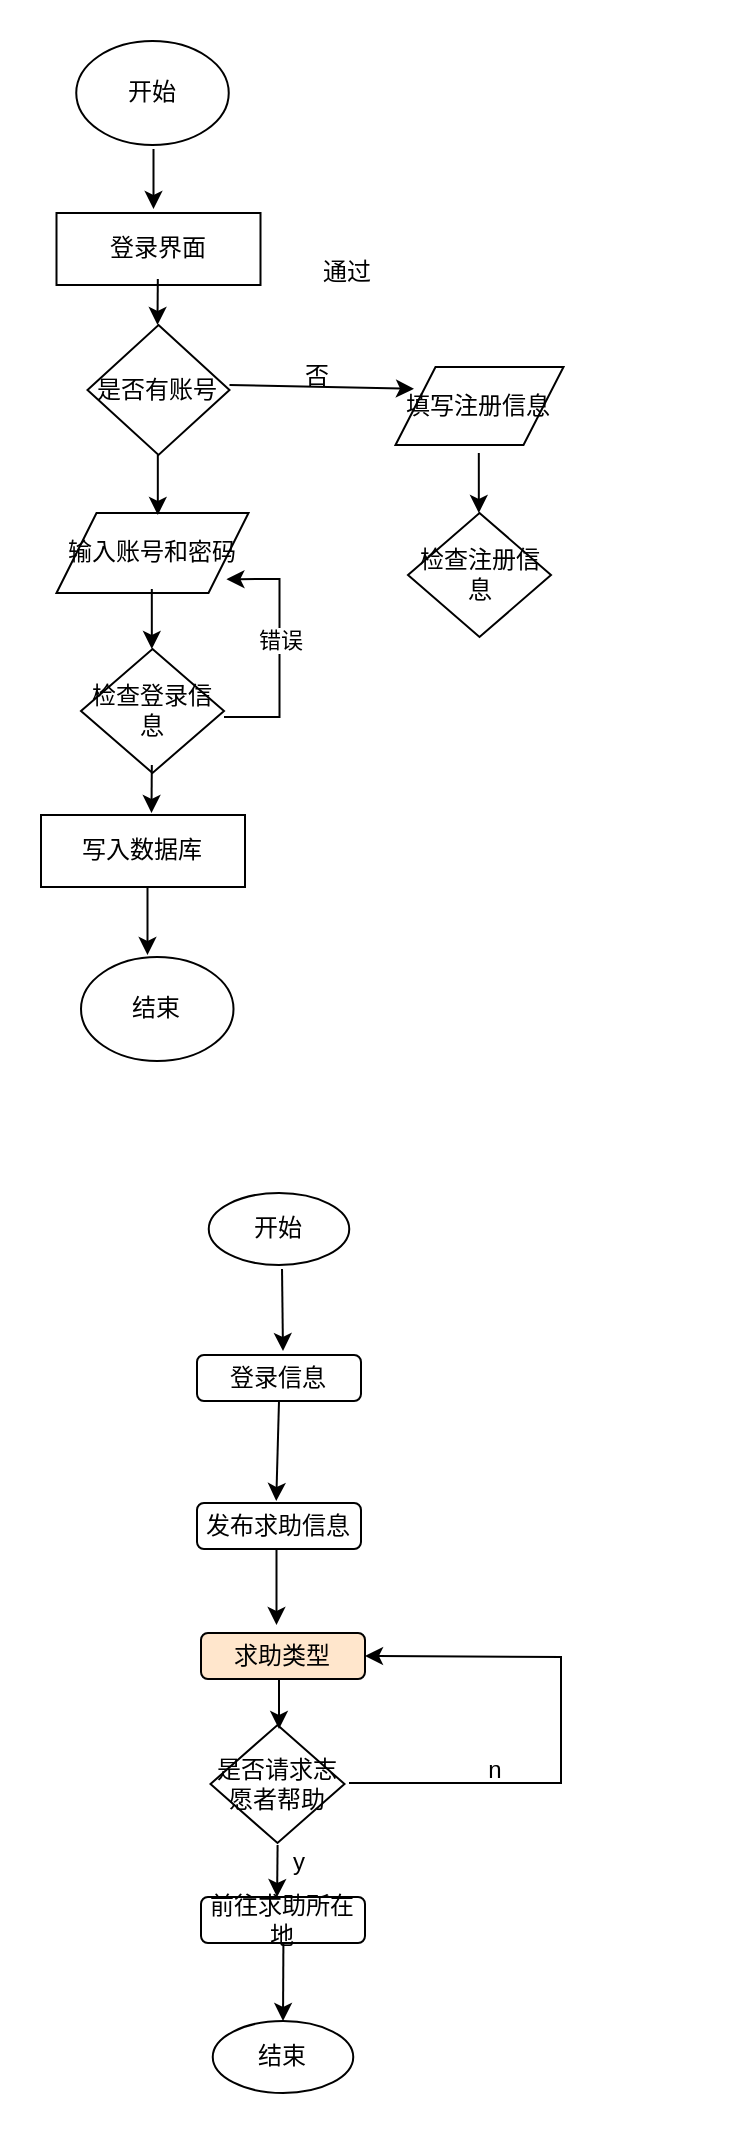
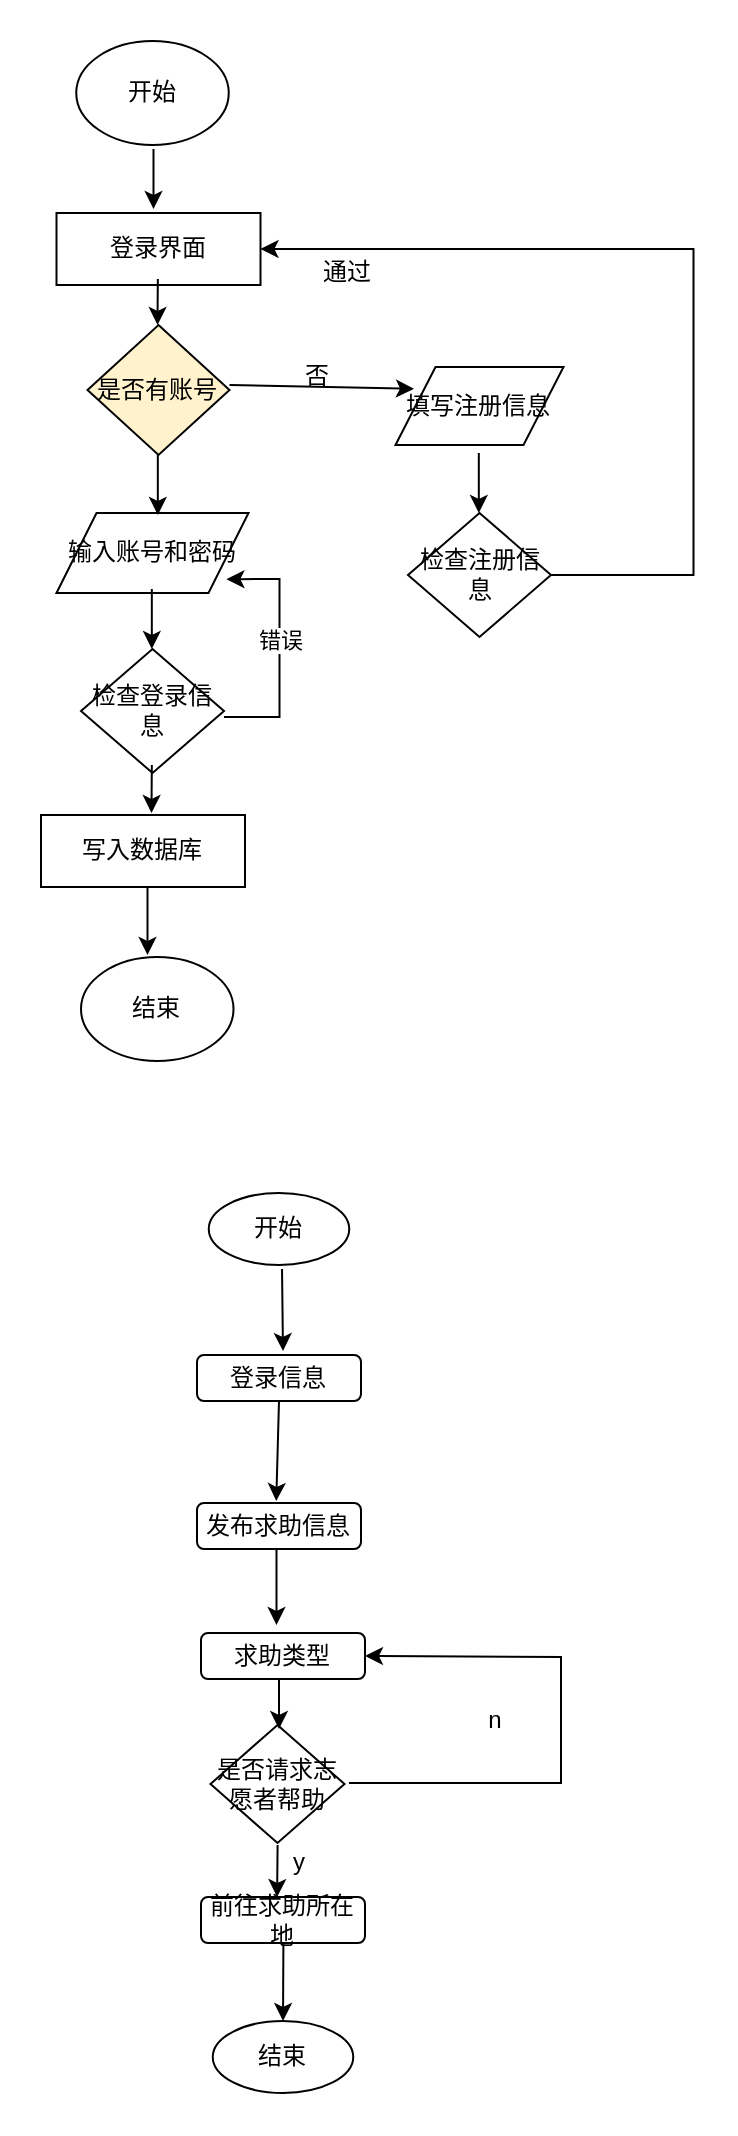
  <mxCell id="0" />
  <mxCell id="1" parent="0" />
  <mxCell id="2" value="登录界面" style="rounded=0;whiteSpace=wrap;html=1;" parent="1" vertex="1"><mxGeometry x="27.75" y="106" width="102" height="36" as="geometry" /></mxCell>
- <mxCell id="3" value="是否有账号" style="rhombus;whiteSpace=wrap;html=1;" parent="1" vertex="1"><mxGeometry x="43.25" y="162" width="71" height="65" as="geometry" /></mxCell>
+ <mxCell id="3" value="是否有账号" style="rhombus;whiteSpace=wrap;html=1;fillColor=#fff2cc;" parent="1" vertex="1"><mxGeometry x="43.25" y="162" width="71" height="65" as="geometry" /></mxCell>
  <mxCell id="4" value="输入账号和密码" style="shape=parallelogram;perimeter=parallelogramPerimeter;whiteSpace=wrap;html=1;fixedSize=1;" parent="1" vertex="1"><mxGeometry x="27.75" y="256" width="96" height="40" as="geometry" /></mxCell>
  <mxCell id="5" value="检查登录信息" style="rhombus;whiteSpace=wrap;html=1;" parent="1" vertex="1"><mxGeometry x="40" y="324" width="71.5" height="62" as="geometry" /></mxCell>
  <mxCell id="6" value="写入数据库" style="rounded=0;whiteSpace=wrap;html=1;" parent="1" vertex="1"><mxGeometry x="20" y="407" width="102" height="36" as="geometry" /></mxCell>
  <mxCell id="7" value="" style="endArrow=classic;html=1;rounded=0;" parent="1" edge="1"><mxGeometry width="50" height="50" relative="1" as="geometry"><mxPoint x="76.25" y="74" as="sourcePoint" /><mxPoint x="76.25" y="104" as="targetPoint" /></mxGeometry></mxCell>
  <mxCell id="8" value="" style="endArrow=classic;html=1;rounded=0;" parent="1" edge="1"><mxGeometry width="50" height="50" relative="1" as="geometry"><mxPoint x="78.41" y="139" as="sourcePoint" /><mxPoint x="78.25" y="162" as="targetPoint" /></mxGeometry></mxCell>
  <mxCell id="9" value="" style="endArrow=classic;html=1;rounded=0;" parent="1" edge="1"><mxGeometry width="50" height="50" relative="1" as="geometry"><mxPoint x="78.41" y="227" as="sourcePoint" /><mxPoint x="78.41" y="257" as="targetPoint" /></mxGeometry></mxCell>
  <mxCell id="10" value="" style="endArrow=classic;html=1;rounded=0;" parent="1" edge="1"><mxGeometry width="50" height="50" relative="1" as="geometry"><mxPoint x="75.41" y="294" as="sourcePoint" /><mxPoint x="75.41" y="324" as="targetPoint" /></mxGeometry></mxCell>
  <mxCell id="11" value="" style="endArrow=classic;html=1;rounded=0;" parent="1" edge="1"><mxGeometry width="50" height="50" relative="1" as="geometry"><mxPoint x="75.41" y="382" as="sourcePoint" /><mxPoint x="75.25" y="406" as="targetPoint" /></mxGeometry></mxCell>
  <mxCell id="12" value="" style="endArrow=classic;html=1;rounded=0;" parent="1" edge="1"><mxGeometry width="50" height="50" relative="1" as="geometry"><mxPoint x="73.25" y="443" as="sourcePoint" /><mxPoint x="73.25" y="477" as="targetPoint" /></mxGeometry></mxCell>
  <mxCell id="13" value="填写注册信息" style="shape=parallelogram;perimeter=parallelogramPerimeter;whiteSpace=wrap;html=1;fixedSize=1;" parent="1" vertex="1"><mxGeometry x="197.25" y="183" width="84" height="39" as="geometry" /></mxCell>
  <mxCell id="14" value="" style="endArrow=classic;html=1;rounded=0;entryX=0.11;entryY=0.28;entryDx=0;entryDy=0;entryPerimeter=0;" parent="1" target="13" edge="1"><mxGeometry width="50" height="50" relative="1" as="geometry"><mxPoint x="114.25" y="192" as="sourcePoint" /><mxPoint x="114.25" y="222" as="targetPoint" /></mxGeometry></mxCell>
+ <mxCell id="15" value="" style="endArrow=classic;html=1;rounded=0;entryX=1;entryY=0.5;entryDx=0;entryDy=0;exitX=1;exitY=0.5;exitDx=0;exitDy=0;" parent="1" source="19" target="2" edge="1"><mxGeometry width="50" height="50" relative="1" as="geometry"><mxPoint x="343.25" y="384" as="sourcePoint" /><mxPoint x="242.25" y="109" as="targetPoint" /><Array as="points"><mxPoint x="346.25" y="287" /><mxPoint x="346.25" y="124" /></Array></mxGeometry></mxCell>
  <mxCell id="16" value="通过" style="text;html=1;align=center;verticalAlign=middle;resizable=0;points=[];autosize=1;strokeColor=none;fillColor=none;" parent="1" vertex="1"><mxGeometry x="151.75" y="123" width="42" height="26" as="geometry" /></mxCell>
  <mxCell id="17" value="否" style="text;html=1;align=center;verticalAlign=middle;resizable=0;points=[];autosize=1;strokeColor=none;fillColor=none;" parent="1" vertex="1"><mxGeometry x="142.75" y="175" width="30" height="26" as="geometry" /></mxCell>
  <mxCell id="18" value="" style="endArrow=classic;html=1;rounded=0;" parent="1" edge="1"><mxGeometry width="50" height="50" relative="1" as="geometry"><mxPoint x="238.91" y="226" as="sourcePoint" /><mxPoint x="238.91" y="256" as="targetPoint" /></mxGeometry></mxCell>
  <mxCell id="19" value="检查注册信息" style="rhombus;whiteSpace=wrap;html=1;" parent="1" vertex="1"><mxGeometry x="203.5" y="256" width="71.5" height="62" as="geometry" /></mxCell>
  <mxCell id="20" value="" style="endArrow=classic;html=1;rounded=0;entryX=0.885;entryY=0.828;entryDx=0;entryDy=0;entryPerimeter=0;" parent="1" target="4" edge="1"><mxGeometry width="50" height="50" relative="1" as="geometry"><mxPoint x="111.5" y="358" as="sourcePoint" /><mxPoint x="137.25" y="273" as="targetPoint" /><Array as="points"><mxPoint x="139.25" y="358" /><mxPoint x="139.25" y="289" /></Array></mxGeometry></mxCell>
  <mxCell id="21" value="错误" style="edgeLabel;html=1;align=center;verticalAlign=middle;resizable=0;points=[];" parent="20" vertex="1" connectable="0"><mxGeometry x="0.075" relative="1" as="geometry"><mxPoint as="offset" /></mxGeometry></mxCell>
  <mxCell id="22" value="开始" style="ellipse;whiteSpace=wrap;html=1;" vertex="1" parent="1"><mxGeometry x="37.63" y="20" width="76.25" height="52" as="geometry" /></mxCell>
  <mxCell id="23" value="结束" style="ellipse;whiteSpace=wrap;html=1;" vertex="1" parent="1"><mxGeometry x="40" y="478" width="76.25" height="52" as="geometry" /></mxCell>
  <mxCell id="24" value="开始" style="ellipse;whiteSpace=wrap;html=1;" vertex="1" parent="1"><mxGeometry x="103.88" y="596" width="70.25" height="36" as="geometry" /></mxCell>
  <mxCell id="25" value="登录信息" style="rounded=1;whiteSpace=wrap;html=1;" vertex="1" parent="1"><mxGeometry x="98" y="677" width="82" height="23" as="geometry" /></mxCell>
  <mxCell id="26" value="发布求助信息" style="rounded=1;whiteSpace=wrap;html=1;" vertex="1" parent="1"><mxGeometry x="98" y="751" width="82" height="23" as="geometry" /></mxCell>
- <mxCell id="27" value="求助类型" style="rounded=1;whiteSpace=wrap;html=1;fillColor=#ffe6cc;" vertex="1" parent="1"><mxGeometry x="100" y="816" width="82" height="23" as="geometry" /></mxCell>
+ <mxCell id="27" value="求助类型" style="rounded=1;whiteSpace=wrap;html=1;" vertex="1" parent="1"><mxGeometry x="100" y="816" width="82" height="23" as="geometry" /></mxCell>
  <mxCell id="28" value="是否请求志愿者帮助" style="rhombus;whiteSpace=wrap;html=1;" vertex="1" parent="1"><mxGeometry x="104.75" y="862" width="67" height="59" as="geometry" /></mxCell>
  <mxCell id="29" style="edgeStyle=orthogonalEdgeStyle;rounded=0;orthogonalLoop=1;jettySize=auto;html=1;exitX=0.5;exitY=0;exitDx=0;exitDy=0;" edge="1" parent="1" source="30"><mxGeometry relative="1" as="geometry"><mxPoint x="140.857" y="948.286" as="targetPoint" /></mxGeometry></mxCell>
  <mxCell id="30" value="前往求助所在地" style="rounded=1;whiteSpace=wrap;html=1;" vertex="1" parent="1"><mxGeometry x="100" y="948" width="82" height="23" as="geometry" /></mxCell>
  <mxCell id="31" value="结束" style="ellipse;whiteSpace=wrap;html=1;" vertex="1" parent="1"><mxGeometry x="105.88" y="1010" width="70.25" height="36" as="geometry" /></mxCell>
  <mxCell id="32" value="" style="endArrow=classic;html=1;rounded=0;" edge="1" parent="1"><mxGeometry width="50" height="50" relative="1" as="geometry"><mxPoint x="140.51" y="634" as="sourcePoint" /><mxPoint x="141" y="675" as="targetPoint" /></mxGeometry></mxCell>
  <mxCell id="33" value="" style="endArrow=classic;html=1;rounded=0;exitX=0.5;exitY=1;exitDx=0;exitDy=0;" edge="1" parent="1" source="25"><mxGeometry width="50" height="50" relative="1" as="geometry"><mxPoint x="140.38" y="700" as="sourcePoint" /><mxPoint x="137.63" y="750" as="targetPoint" /></mxGeometry></mxCell>
  <mxCell id="34" value="" style="endArrow=classic;html=1;rounded=0;" edge="1" parent="1"><mxGeometry width="50" height="50" relative="1" as="geometry"><mxPoint x="137.75" y="774" as="sourcePoint" /><mxPoint x="137.75" y="812" as="targetPoint" /></mxGeometry></mxCell>
  <mxCell id="35" value="" style="endArrow=classic;html=1;rounded=0;" edge="1" parent="1"><mxGeometry width="50" height="50" relative="1" as="geometry"><mxPoint x="139" y="839" as="sourcePoint" /><mxPoint x="139" y="864" as="targetPoint" /></mxGeometry></mxCell>
  <mxCell id="36" value="" style="endArrow=classic;html=1;rounded=0;exitX=0.5;exitY=1;exitDx=0;exitDy=0;" edge="1" parent="1"><mxGeometry width="50" height="50" relative="1" as="geometry"><mxPoint x="138.3" y="922" as="sourcePoint" /><mxPoint x="138.05" y="948" as="targetPoint" /></mxGeometry></mxCell>
  <mxCell id="37" value="" style="endArrow=classic;html=1;rounded=0;entryX=0.5;entryY=0;entryDx=0;entryDy=0;" edge="1" parent="1" target="31"><mxGeometry width="50" height="50" relative="1" as="geometry"><mxPoint x="141.2" y="971" as="sourcePoint" /><mxPoint x="114.25" y="1014" as="targetPoint" /></mxGeometry></mxCell>
  <mxCell id="38" value="" style="endArrow=classic;html=1;rounded=0;entryX=1;entryY=0.5;entryDx=0;entryDy=0;" edge="1" parent="1" target="27"><mxGeometry width="50" height="50" relative="1" as="geometry"><mxPoint x="174" y="891" as="sourcePoint" /><mxPoint x="406" y="824" as="targetPoint" /><Array as="points"><mxPoint x="280" y="891" /><mxPoint x="280" y="828" /></Array></mxGeometry></mxCell>
  <mxCell id="39" value="y" style="text;html=1;align=center;verticalAlign=middle;resizable=0;points=[];autosize=1;strokeColor=none;fillColor=none;" vertex="1" parent="1"><mxGeometry x="136.5" y="918" width="24" height="26" as="geometry" /></mxCell>
- <mxCell id="40" value="n" style="text;html=1;align=center;verticalAlign=middle;resizable=0;points=[];autosize=1;strokeColor=none;fillColor=none;" vertex="1" parent="1"><mxGeometry x="234.5" y="872" width="24" height="26" as="geometry" /></mxCell>
+ <mxCell id="40" value="n" style="text;html=1;align=center;verticalAlign=middle;resizable=0;points=[];autosize=1;strokeColor=none;fillColor=none;" vertex="1" parent="1"><mxGeometry x="234.5" y="847" width="24" height="26" as="geometry" /></mxCell>
